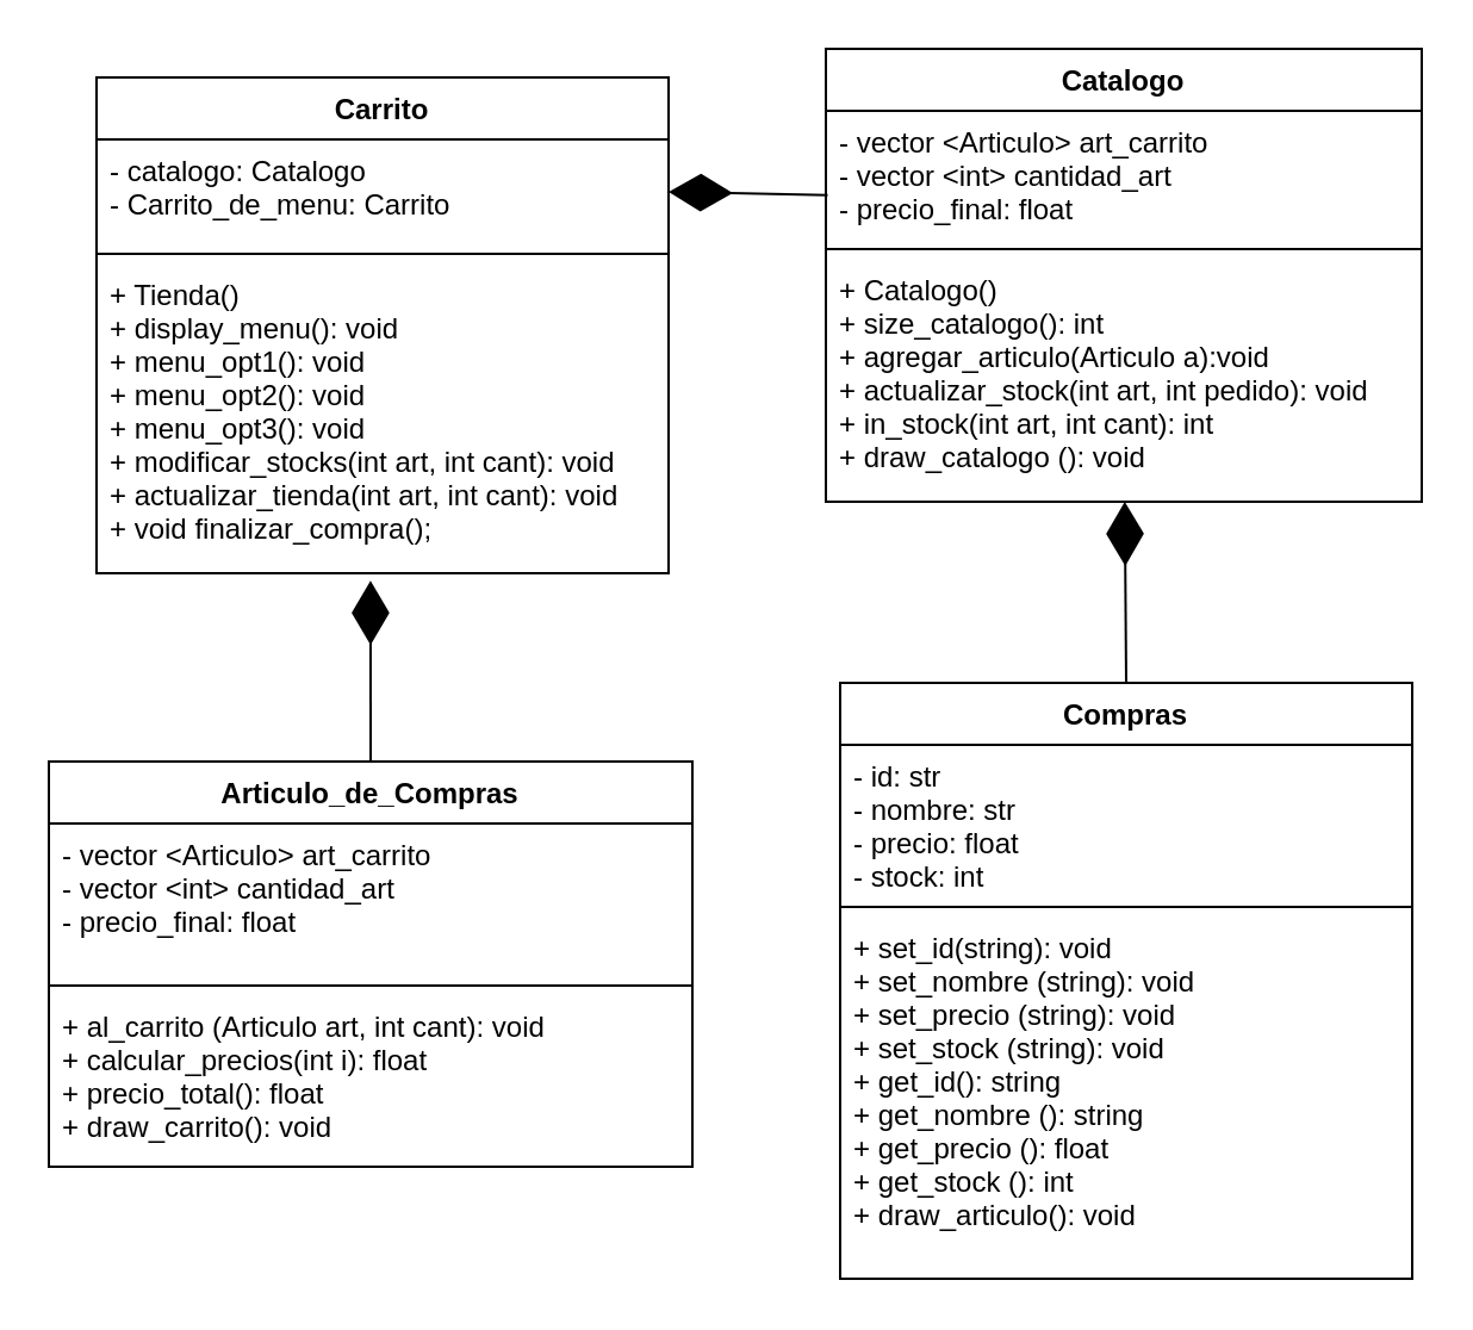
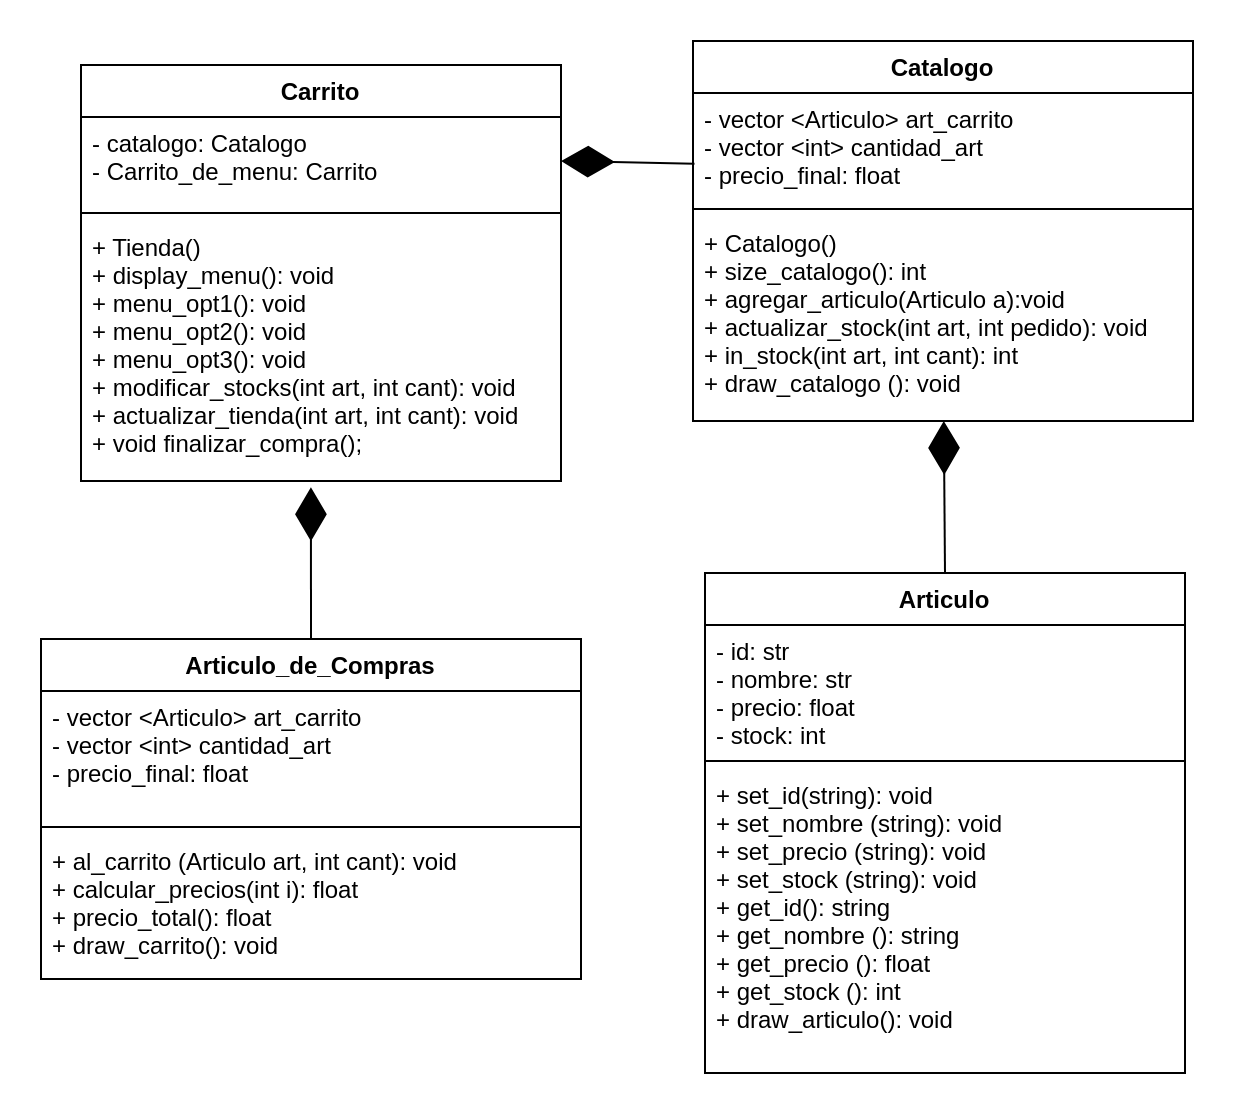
  <mxCell id="0" />
  <mxCell id="1" parent="0" />
  <mxCell id="2" value="Catalogo" style="swimlane;fontStyle=1;align=center;verticalAlign=top;childLayout=stackLayout;horizontal=1;startSize=26;horizontalStack=0;resizeParent=1;resizeParentMax=0;resizeLast=0;collapsible=1;marginBottom=0;" parent="1" vertex="1"><mxGeometry x="346" y="20" width="250" height="190" as="geometry" /></mxCell>
  <mxCell id="3" value="- vector &lt;Articulo&gt; art_carrito&#10;- vector &lt;int&gt; cantidad_art&#10;- precio_final: float " style="text;strokeColor=none;fillColor=none;align=left;verticalAlign=top;spacingLeft=4;spacingRight=4;overflow=hidden;rotatable=0;points=[[0,0.5],[1,0.5]];portConstraint=eastwest;" parent="2" vertex="1"><mxGeometry y="26" width="250" height="54" as="geometry" /></mxCell>
  <mxCell id="4" value="" style="line;strokeWidth=1;fillColor=none;align=left;verticalAlign=middle;spacingTop=-1;spacingLeft=3;spacingRight=3;rotatable=0;labelPosition=right;points=[];portConstraint=eastwest;strokeColor=inherit;" parent="2" vertex="1"><mxGeometry y="80" width="250" height="8" as="geometry" /></mxCell>
  <mxCell id="5" value="+ Catalogo()&#10;+ size_catalogo(): int&#10;+ agregar_articulo(Articulo a):void&#10;+ actualizar_stock(int art, int pedido): void&#10;+ in_stock(int art, int cant): int&#10;+ draw_catalogo (): void&#10;" style="text;strokeColor=none;fillColor=none;align=left;verticalAlign=top;spacingLeft=4;spacingRight=4;overflow=hidden;rotatable=0;points=[[0,0.5],[1,0.5]];portConstraint=eastwest;" parent="2" vertex="1"><mxGeometry y="88" width="250" height="102" as="geometry" /></mxCell>
  <mxCell id="6" value="Articulo_de_Compras" style="swimlane;fontStyle=1;align=center;verticalAlign=top;childLayout=stackLayout;horizontal=1;startSize=26;horizontalStack=0;resizeParent=1;resizeParentMax=0;resizeLast=0;collapsible=1;marginBottom=0;" parent="1" vertex="1"><mxGeometry x="20" y="319" width="270" height="170" as="geometry" /></mxCell>
  <mxCell id="7" value="- vector &lt;Articulo&gt; art_carrito&#10;- vector &lt;int&gt; cantidad_art&#10;- precio_final: float " style="text;strokeColor=none;fillColor=none;align=left;verticalAlign=top;spacingLeft=4;spacingRight=4;overflow=hidden;rotatable=0;points=[[0,0.5],[1,0.5]];portConstraint=eastwest;" parent="6" vertex="1"><mxGeometry y="26" width="270" height="64" as="geometry" /></mxCell>
  <mxCell id="8" value="" style="line;strokeWidth=1;fillColor=none;align=left;verticalAlign=middle;spacingTop=-1;spacingLeft=3;spacingRight=3;rotatable=0;labelPosition=right;points=[];portConstraint=eastwest;strokeColor=inherit;" parent="6" vertex="1"><mxGeometry y="90" width="270" height="8" as="geometry" /></mxCell>
  <mxCell id="9" value="+ al_carrito (Articulo art, int cant): void&#10;+ calcular_precios(int i): float&#10;+ precio_total(): float&#10;+ draw_carrito(): void" style="text;strokeColor=none;fillColor=none;align=left;verticalAlign=top;spacingLeft=4;spacingRight=4;overflow=hidden;rotatable=0;points=[[0,0.5],[1,0.5]];portConstraint=eastwest;" parent="6" vertex="1"><mxGeometry y="98" width="270" height="72" as="geometry" /></mxCell>
  <mxCell id="10" value="Carrito" style="swimlane;fontStyle=1;align=center;verticalAlign=top;childLayout=stackLayout;horizontal=1;startSize=26;horizontalStack=0;resizeParent=1;resizeParentMax=0;resizeLast=0;collapsible=1;marginBottom=0;" parent="1" vertex="1"><mxGeometry x="40" y="32" width="240" height="208" as="geometry" /></mxCell>
  <mxCell id="11" value="- catalogo: Catalogo&#10;- Carrito_de_menu: Carrito" style="text;strokeColor=none;fillColor=none;align=left;verticalAlign=top;spacingLeft=4;spacingRight=4;overflow=hidden;rotatable=0;points=[[0,0.5],[1,0.5]];portConstraint=eastwest;" parent="10" vertex="1"><mxGeometry y="26" width="240" height="44" as="geometry" /></mxCell>
  <mxCell id="12" value="" style="line;strokeWidth=1;fillColor=none;align=left;verticalAlign=middle;spacingTop=-1;spacingLeft=3;spacingRight=3;rotatable=0;labelPosition=right;points=[];portConstraint=eastwest;strokeColor=inherit;" parent="10" vertex="1"><mxGeometry y="70" width="240" height="8" as="geometry" /></mxCell>
  <mxCell id="13" value="+ Tienda()&#10;+ display_menu(): void&#10;+ menu_opt1(): void&#10;+ menu_opt2(): void&#10;+ menu_opt3(): void&#10;+ modificar_stocks(int art, int cant): void&#10;+ actualizar_tienda(int art, int cant): void&#10;+ void finalizar_compra();" style="text;strokeColor=none;fillColor=none;align=left;verticalAlign=top;spacingLeft=4;spacingRight=4;overflow=hidden;rotatable=0;points=[[0,0.5],[1,0.5]];portConstraint=eastwest;" parent="10" vertex="1"><mxGeometry y="78" width="240" height="130" as="geometry" /></mxCell>
- <mxCell id="14" value="Compras" style="swimlane;fontStyle=1;align=center;verticalAlign=top;childLayout=stackLayout;horizontal=1;startSize=26;horizontalStack=0;resizeParent=1;resizeParentMax=0;resizeLast=0;collapsible=1;marginBottom=0;" parent="1" vertex="1"><mxGeometry x="352" y="286" width="240" height="250" as="geometry" /></mxCell>
+ <mxCell id="14" value="Articulo" style="swimlane;fontStyle=1;align=center;verticalAlign=top;childLayout=stackLayout;horizontal=1;startSize=26;horizontalStack=0;resizeParent=1;resizeParentMax=0;resizeLast=0;collapsible=1;marginBottom=0;" parent="1" vertex="1"><mxGeometry x="352" y="286" width="240" height="250" as="geometry" /></mxCell>
  <mxCell id="15" value="- id: str&#10;- nombre: str&#10;- precio: float&#10;- stock: int" style="text;strokeColor=none;fillColor=none;align=left;verticalAlign=top;spacingLeft=4;spacingRight=4;overflow=hidden;rotatable=0;points=[[0,0.5],[1,0.5]];portConstraint=eastwest;" parent="14" vertex="1"><mxGeometry y="26" width="240" height="64" as="geometry" /></mxCell>
  <mxCell id="16" value="" style="line;strokeWidth=1;fillColor=none;align=left;verticalAlign=middle;spacingTop=-1;spacingLeft=3;spacingRight=3;rotatable=0;labelPosition=right;points=[];portConstraint=eastwest;strokeColor=inherit;" parent="14" vertex="1"><mxGeometry y="90" width="240" height="8" as="geometry" /></mxCell>
  <mxCell id="17" value="+ set_id(string): void&#10;+ set_nombre (string): void&#10;+ set_precio (string): void&#10;+ set_stock (string): void&#10;+ get_id(): string&#10;+ get_nombre (): string&#10;+ get_precio (): float&#10;+ get_stock (): int&#10;+ draw_articulo(): void" style="text;strokeColor=none;fillColor=none;align=left;verticalAlign=top;spacingLeft=4;spacingRight=4;overflow=hidden;rotatable=0;points=[[0,0.5],[1,0.5]];portConstraint=eastwest;" parent="14" vertex="1"><mxGeometry y="98" width="240" height="152" as="geometry" /></mxCell>
  <mxCell id="18" value="" style="endArrow=diamondThin;endFill=1;endSize=24;html=1;exitX=0.5;exitY=0;exitDx=0;exitDy=0;" parent="1" source="14" target="5" edge="1"><mxGeometry width="160" relative="1" as="geometry"><mxPoint x="346" y="243" as="sourcePoint" /><mxPoint x="506" y="243" as="targetPoint" /></mxGeometry></mxCell>
  <mxCell id="19" value="" style="endArrow=diamondThin;endFill=1;endSize=24;html=1;entryX=1;entryY=0.5;entryDx=0;entryDy=0;exitX=0.003;exitY=0.654;exitDx=0;exitDy=0;exitPerimeter=0;" parent="1" source="3" target="11" edge="1"><mxGeometry width="160" relative="1" as="geometry"><mxPoint x="346" y="83" as="sourcePoint" /><mxPoint x="481.247" y="203" as="targetPoint" /></mxGeometry></mxCell>
  <mxCell id="20" value="" style="endArrow=diamondThin;endFill=1;endSize=24;html=1;exitX=0.5;exitY=0;exitDx=0;exitDy=0;entryX=0.479;entryY=1.024;entryDx=0;entryDy=0;entryPerimeter=0;" parent="1" source="6" target="13" edge="1"><mxGeometry width="160" relative="1" as="geometry"><mxPoint x="482" y="313" as="sourcePoint" /><mxPoint x="481.247" y="203" as="targetPoint" /></mxGeometry></mxCell>
